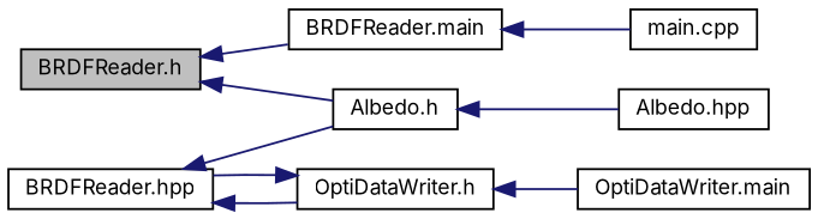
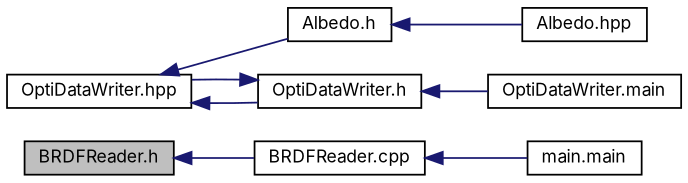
  digraph {
    fontname=Inter
    rankdir=LR
    node [color=black fillcolor=white fontname=Inter fontsize=10 shape=record style=filled]
    edge [color=midnightblue dir=back fontname=Inter fontsize=10 labelfontname=FreeSans labelfontsize=10 style=solid]
    n1 [fillcolor=grey75 fontcolor=black height=0.2 label="BRDFReader.h" width=0.4]
    n2 [height=0.2 label="Albedo.h" width=0.4]
-   n3 [height=0.2 label="BRDFReader.main" width=0.4]
-   n4 [height=0.2 label="main.cpp" width=0.4]
+   n3 [height=0.2 label="BRDFReader.cpp" width=0.4]
+   n4 [height=0.2 label="main.main" width=0.4]
    n5 [height=0.2 label="Albedo.hpp" width=0.4]
-   n6 [height=0.2 label="BRDFReader.hpp" width=0.4]
+   n6 [height=0.2 label="OptiDataWriter.hpp" width=0.4]
    n7 [height=0.2 label="OptiDataWriter.h" width=0.4]
    n8 [height=0.2 label="OptiDataWriter.main" width=0.4]
-   n1 -> n2
    n1 -> n3
    n2 -> n5
    n3 -> n4
    n6 -> n2
    n6 -> n7
    n7 -> n6
    n7 -> n8
  }
